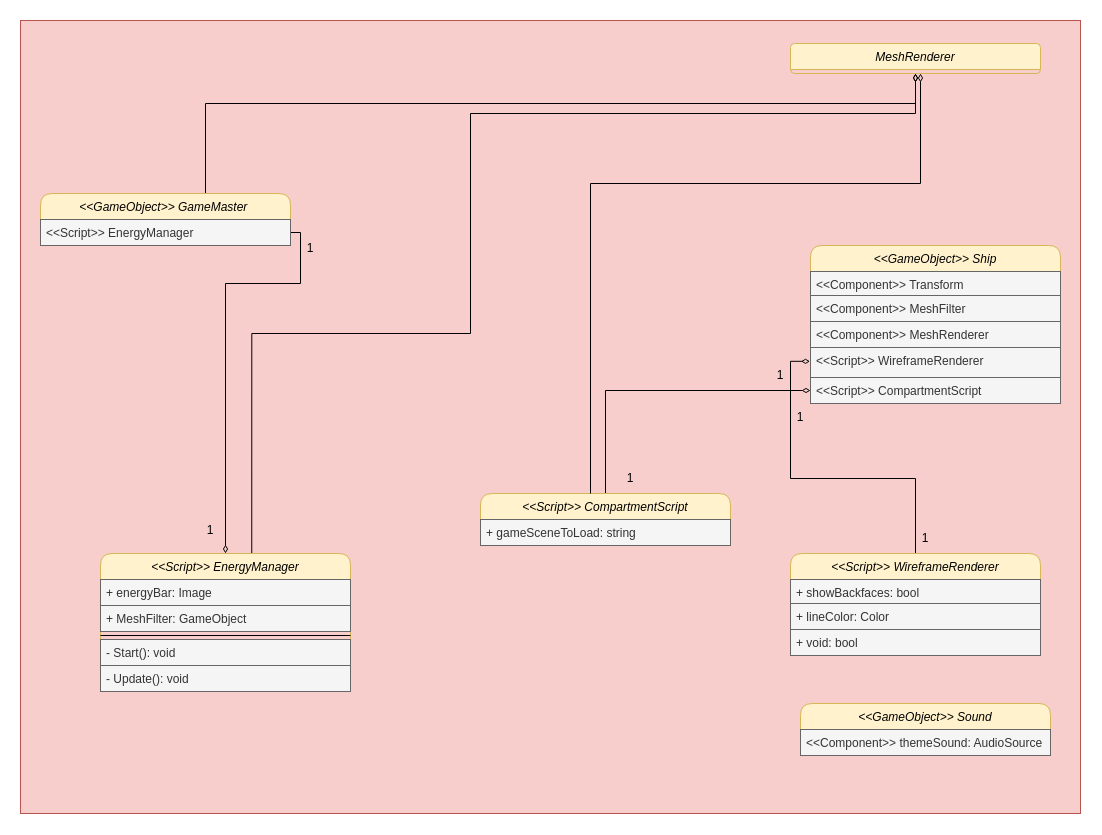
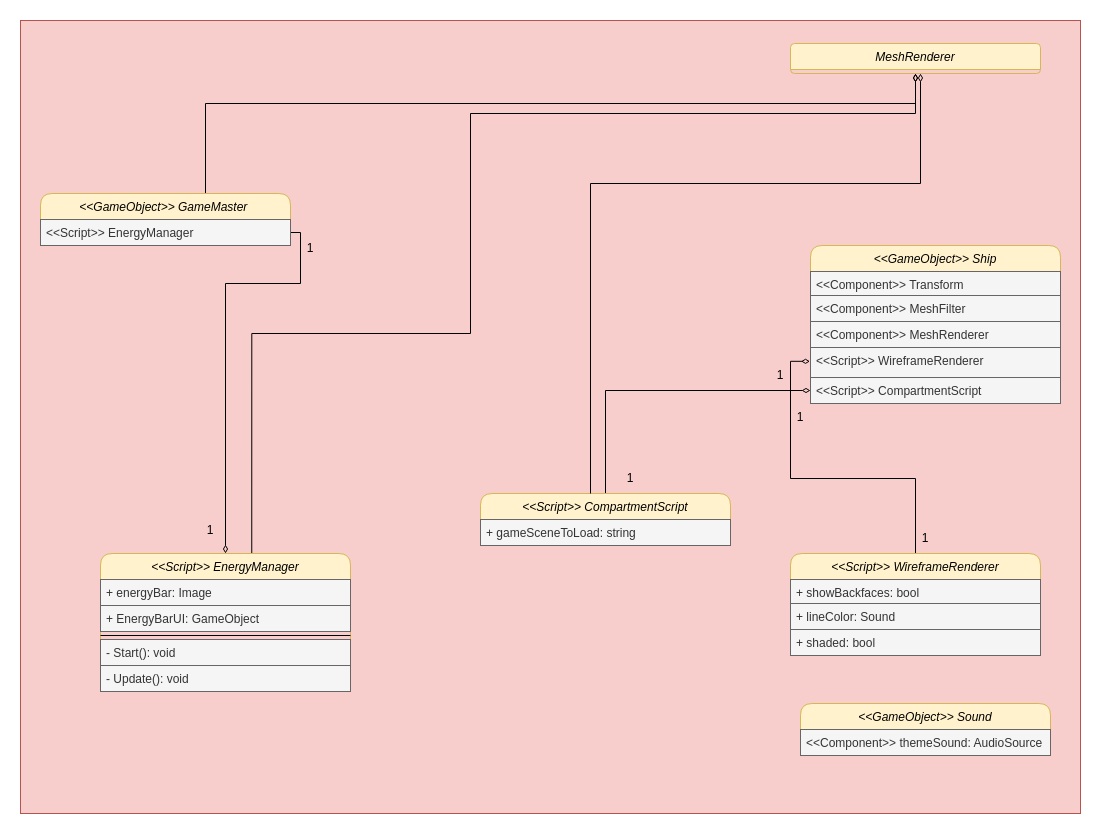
  <mxCell id="0" />
  <mxCell id="1" parent="0" />
  <mxCell id="2" value="" style="whiteSpace=wrap;html=1;verticalAlign=bottom;fillColor=#f8cecc;strokeColor=#b85450;" vertex="1" parent="1"><mxGeometry x="20" y="20" width="1060" height="793" as="geometry" /></mxCell>
  <mxCell id="3" style="edgeStyle=orthogonalEdgeStyle;rounded=0;orthogonalLoop=1;jettySize=auto;html=1;entryX=0.5;entryY=1;entryDx=0;entryDy=0;fontSize=30;startArrow=none;startFill=0;endArrow=diamondThin;endFill=0;strokeWidth=1;exitX=0.605;exitY=0.002;exitDx=0;exitDy=0;exitPerimeter=0;" edge="1" parent="1" source="5" target="11"><mxGeometry relative="1" as="geometry"><Array as="points"><mxPoint x="251" y="333" /><mxPoint x="470" y="333" /><mxPoint x="470" y="113" /><mxPoint x="915" y="113" /></Array></mxGeometry></mxCell>
  <mxCell id="4" style="edgeStyle=orthogonalEdgeStyle;rounded=0;orthogonalLoop=1;jettySize=auto;html=1;exitX=0.5;exitY=0;exitDx=0;exitDy=0;entryX=1;entryY=0.5;entryDx=0;entryDy=0;fontSize=30;startArrow=diamondThin;startFill=0;endArrow=none;endFill=0;strokeWidth=1;" edge="1" parent="1" source="5" target="14"><mxGeometry relative="1" as="geometry"><Array as="points"><mxPoint x="225" y="283" /><mxPoint x="300" y="283" /><mxPoint x="300" y="232" /></Array></mxGeometry></mxCell>
  <mxCell id="5" value="&lt;&lt;Script&gt;&gt; EnergyManager" style="swimlane;fontStyle=2;align=center;verticalAlign=top;childLayout=stackLayout;horizontal=1;startSize=26;horizontalStack=0;resizeParent=1;resizeLast=0;collapsible=1;marginBottom=0;rounded=1;shadow=0;strokeWidth=1;fillColor=#fff2cc;strokeColor=#d6b656;" parent="1" vertex="1"><mxGeometry x="100" y="553" width="250" height="138" as="geometry"><mxRectangle x="230" y="140" width="160" height="26" as="alternateBounds" /></mxGeometry></mxCell>
  <mxCell id="6" value="+ energyBar: Image " style="text;align=left;verticalAlign=top;spacingLeft=4;spacingRight=4;overflow=hidden;rotatable=0;points=[[0,0.5],[1,0.5]];portConstraint=eastwest;fillColor=#f5f5f5;fontColor=#333333;strokeColor=#666666;" parent="5" vertex="1"><mxGeometry y="26" width="250" height="26" as="geometry" /></mxCell>
- <mxCell id="7" value="+ MeshFilter: GameObject" style="text;align=left;verticalAlign=top;spacingLeft=4;spacingRight=4;overflow=hidden;rotatable=0;points=[[0,0.5],[1,0.5]];portConstraint=eastwest;fillColor=#f5f5f5;fontColor=#333333;strokeColor=#666666;" vertex="1" parent="5"><mxGeometry y="52" width="250" height="26" as="geometry" /></mxCell>
+ <mxCell id="7" value="+ EnergyBarUI: GameObject" style="text;align=left;verticalAlign=top;spacingLeft=4;spacingRight=4;overflow=hidden;rotatable=0;points=[[0,0.5],[1,0.5]];portConstraint=eastwest;fillColor=#f5f5f5;fontColor=#333333;strokeColor=#666666;" vertex="1" parent="5"><mxGeometry y="52" width="250" height="26" as="geometry" /></mxCell>
  <mxCell id="8" value="" style="line;html=1;strokeWidth=1;align=left;verticalAlign=middle;spacingTop=-1;spacingLeft=3;spacingRight=3;rotatable=0;labelPosition=right;points=[];portConstraint=eastwest;" vertex="1" parent="5"><mxGeometry y="78" width="250" height="8" as="geometry" /></mxCell>
  <mxCell id="9" value="- Start(): void" style="text;align=left;verticalAlign=top;spacingLeft=4;spacingRight=4;overflow=hidden;rotatable=0;points=[[0,0.5],[1,0.5]];portConstraint=eastwest;rounded=0;shadow=0;html=0;fillColor=#f5f5f5;fontColor=#333333;strokeColor=#666666;" parent="5" vertex="1"><mxGeometry y="86" width="250" height="26" as="geometry" /></mxCell>
  <mxCell id="10" value="- Update(): void" style="text;align=left;verticalAlign=top;spacingLeft=4;spacingRight=4;overflow=hidden;rotatable=0;points=[[0,0.5],[1,0.5]];portConstraint=eastwest;rounded=0;shadow=0;html=0;fillColor=#f5f5f5;fontColor=#333333;strokeColor=#666666;" parent="5" vertex="1"><mxGeometry y="112" width="250" height="26" as="geometry" /></mxCell>
  <mxCell id="11" value="MeshRenderer" style="swimlane;fontStyle=2;align=center;verticalAlign=top;childLayout=stackLayout;horizontal=1;startSize=26;horizontalStack=0;resizeParent=1;resizeLast=0;collapsible=1;marginBottom=0;rounded=1;shadow=0;strokeWidth=1;fillColor=#fff2cc;strokeColor=#d6b656;" vertex="1" parent="1"><mxGeometry x="790" y="43" width="250" height="30" as="geometry"><mxRectangle x="230" y="140" width="160" height="26" as="alternateBounds" /></mxGeometry></mxCell>
  <mxCell id="12" style="edgeStyle=orthogonalEdgeStyle;rounded=0;orthogonalLoop=1;jettySize=auto;html=1;entryX=0.5;entryY=1;entryDx=0;entryDy=0;fontSize=30;startArrow=none;startFill=0;endArrow=diamondThin;endFill=0;strokeWidth=1;" edge="1" parent="1" source="13" target="11"><mxGeometry relative="1" as="geometry"><Array as="points"><mxPoint x="205" y="103" /><mxPoint x="915" y="103" /></Array></mxGeometry></mxCell>
  <mxCell id="13" value="&lt;&lt;GameObject&gt;&gt; GameMaster " style="swimlane;fontStyle=2;align=center;verticalAlign=top;childLayout=stackLayout;horizontal=1;startSize=26;horizontalStack=0;resizeParent=1;resizeLast=0;collapsible=1;marginBottom=0;rounded=1;shadow=0;strokeWidth=1;fillColor=#fff2cc;strokeColor=#d6b656;" vertex="1" parent="1"><mxGeometry x="40" y="193" width="250" height="52" as="geometry"><mxRectangle x="230" y="140" width="160" height="26" as="alternateBounds" /></mxGeometry></mxCell>
  <mxCell id="14" value="&lt;&lt;Script&gt;&gt; EnergyManager" style="text;align=left;verticalAlign=top;spacingLeft=4;spacingRight=4;overflow=hidden;rotatable=0;points=[[0,0.5],[1,0.5]];portConstraint=eastwest;fillColor=#f5f5f5;fontColor=#333333;strokeColor=#666666;" vertex="1" parent="13"><mxGeometry y="26" width="250" height="26" as="geometry" /></mxCell>
  <mxCell id="15" value="1" style="text;html=1;strokeColor=none;fillColor=none;align=center;verticalAlign=middle;whiteSpace=wrap;rounded=0;" vertex="1" parent="1"><mxGeometry x="180" y="515" width="60" height="30" as="geometry" /></mxCell>
  <mxCell id="16" value="1&lt;br&gt;" style="text;html=1;strokeColor=none;fillColor=none;align=center;verticalAlign=middle;whiteSpace=wrap;rounded=0;" vertex="1" parent="1"><mxGeometry x="280" y="233" width="60" height="30" as="geometry" /></mxCell>
  <mxCell id="17" value="&lt;&lt;GameObject&gt;&gt; Ship" style="swimlane;fontStyle=2;align=center;verticalAlign=top;childLayout=stackLayout;horizontal=1;startSize=26;horizontalStack=0;resizeParent=1;resizeLast=0;collapsible=1;marginBottom=0;rounded=1;shadow=0;strokeWidth=1;fillColor=#fff2cc;strokeColor=#d6b656;" vertex="1" parent="1"><mxGeometry x="810" y="245" width="250" height="120" as="geometry"><mxRectangle x="230" y="140" width="160" height="26" as="alternateBounds" /></mxGeometry></mxCell>
  <mxCell id="18" value="&lt;&lt;Component&gt;&gt; Transform" style="text;align=left;verticalAlign=top;spacingLeft=4;spacingRight=4;overflow=hidden;rotatable=0;points=[[0,0.5],[1,0.5]];portConstraint=eastwest;fillColor=#f5f5f5;fontColor=#333333;strokeColor=#666666;" vertex="1" parent="17"><mxGeometry y="26" width="250" height="26" as="geometry" /></mxCell>
  <mxCell id="19" value="&lt;&lt;Component&gt;&gt; MeshFilter" style="text;align=left;verticalAlign=top;spacingLeft=4;spacingRight=4;overflow=hidden;rotatable=0;points=[[0,0.5],[1,0.5]];portConstraint=eastwest;fillColor=#f5f5f5;fontColor=#333333;strokeColor=#666666;" vertex="1" parent="1"><mxGeometry x="810" y="295" width="250" height="26" as="geometry" /></mxCell>
  <mxCell id="20" value="&lt;&lt;Component&gt;&gt; MeshRenderer" style="text;align=left;verticalAlign=top;spacingLeft=4;spacingRight=4;overflow=hidden;rotatable=0;points=[[0,0.5],[1,0.5]];portConstraint=eastwest;fillColor=#f5f5f5;fontColor=#333333;strokeColor=#666666;" vertex="1" parent="1"><mxGeometry x="810" y="321" width="250" height="26" as="geometry" /></mxCell>
  <mxCell id="21" value="&lt;&lt;Script&gt;&gt; WireframeRenderer" style="text;align=left;verticalAlign=top;spacingLeft=4;spacingRight=4;overflow=hidden;rotatable=0;points=[[0,0.5],[1,0.5]];portConstraint=eastwest;fillColor=#f5f5f5;fontColor=#333333;strokeColor=#666666;" vertex="1" parent="1"><mxGeometry x="810" y="347" width="250" height="56" as="geometry" /></mxCell>
  <mxCell id="22" style="edgeStyle=orthogonalEdgeStyle;rounded=0;orthogonalLoop=1;jettySize=auto;html=1;fontSize=30;startArrow=none;startFill=0;endArrow=diamondThin;endFill=0;strokeWidth=1;entryX=-0.002;entryY=0.247;entryDx=0;entryDy=0;entryPerimeter=0;" edge="1" parent="1" source="23" target="21"><mxGeometry relative="1" as="geometry"><Array as="points" /></mxGeometry></mxCell>
  <mxCell id="23" value="&lt;&lt;Script&gt;&gt; WireframeRenderer" style="swimlane;fontStyle=2;align=center;verticalAlign=top;childLayout=stackLayout;horizontal=1;startSize=26;horizontalStack=0;resizeParent=1;resizeLast=0;collapsible=1;marginBottom=0;rounded=1;shadow=0;strokeWidth=1;fillColor=#fff2cc;strokeColor=#d6b656;" vertex="1" parent="1"><mxGeometry x="790" y="553" width="250" height="100" as="geometry"><mxRectangle x="230" y="140" width="160" height="26" as="alternateBounds" /></mxGeometry></mxCell>
  <mxCell id="24" value="+ showBackfaces: bool" style="text;align=left;verticalAlign=top;spacingLeft=4;spacingRight=4;overflow=hidden;rotatable=0;points=[[0,0.5],[1,0.5]];portConstraint=eastwest;fillColor=#f5f5f5;fontColor=#333333;strokeColor=#666666;" vertex="1" parent="23"><mxGeometry y="26" width="250" height="26" as="geometry" /></mxCell>
- <mxCell id="25" value="+ lineColor: Color" style="text;align=left;verticalAlign=top;spacingLeft=4;spacingRight=4;overflow=hidden;rotatable=0;points=[[0,0.5],[1,0.5]];portConstraint=eastwest;fillColor=#f5f5f5;fontColor=#333333;strokeColor=#666666;" vertex="1" parent="1"><mxGeometry x="790" y="603" width="250" height="26" as="geometry" /></mxCell>
- <mxCell id="26" value="+ void: bool" style="text;align=left;verticalAlign=top;spacingLeft=4;spacingRight=4;overflow=hidden;rotatable=0;points=[[0,0.5],[1,0.5]];portConstraint=eastwest;fillColor=#f5f5f5;fontColor=#333333;strokeColor=#666666;" vertex="1" parent="1"><mxGeometry x="790" y="629" width="250" height="26" as="geometry" /></mxCell>
+ <mxCell id="25" value="+ lineColor: Sound" style="text;align=left;verticalAlign=top;spacingLeft=4;spacingRight=4;overflow=hidden;rotatable=0;points=[[0,0.5],[1,0.5]];portConstraint=eastwest;fillColor=#f5f5f5;fontColor=#333333;strokeColor=#666666;" vertex="1" parent="1"><mxGeometry x="790" y="603" width="250" height="26" as="geometry" /></mxCell>
+ <mxCell id="26" value="+ shaded: bool" style="text;align=left;verticalAlign=top;spacingLeft=4;spacingRight=4;overflow=hidden;rotatable=0;points=[[0,0.5],[1,0.5]];portConstraint=eastwest;fillColor=#f5f5f5;fontColor=#333333;strokeColor=#666666;" vertex="1" parent="1"><mxGeometry x="790" y="629" width="250" height="26" as="geometry" /></mxCell>
  <mxCell id="27" value="1&lt;br&gt;" style="text;html=1;strokeColor=none;fillColor=none;align=center;verticalAlign=middle;whiteSpace=wrap;rounded=0;" vertex="1" parent="1"><mxGeometry x="750" y="360" width="60" height="30" as="geometry" /></mxCell>
  <mxCell id="28" value="1&lt;br&gt;" style="text;html=1;strokeColor=none;fillColor=none;align=center;verticalAlign=middle;whiteSpace=wrap;rounded=0;" vertex="1" parent="1"><mxGeometry x="895" y="523" width="60" height="30" as="geometry" /></mxCell>
  <mxCell id="29" value="&lt;&lt;GameObject&gt;&gt; Sound" style="swimlane;fontStyle=2;align=center;verticalAlign=top;childLayout=stackLayout;horizontal=1;startSize=26;horizontalStack=0;resizeParent=1;resizeLast=0;collapsible=1;marginBottom=0;rounded=1;shadow=0;strokeWidth=1;fillColor=#fff2cc;strokeColor=#d6b656;" vertex="1" parent="1"><mxGeometry x="800" y="703" width="250" height="52" as="geometry"><mxRectangle x="230" y="140" width="160" height="26" as="alternateBounds" /></mxGeometry></mxCell>
  <mxCell id="30" value="&lt;&lt;Component&gt;&gt; themeSound: AudioSource" style="text;align=left;verticalAlign=top;spacingLeft=4;spacingRight=4;overflow=hidden;rotatable=0;points=[[0,0.5],[1,0.5]];portConstraint=eastwest;fillColor=#f5f5f5;fontColor=#333333;strokeColor=#666666;" vertex="1" parent="29"><mxGeometry y="26" width="250" height="26" as="geometry" /></mxCell>
  <mxCell id="31" value="&lt;&lt;Script&gt;&gt; CompartmentScript" style="text;align=left;verticalAlign=top;spacingLeft=4;spacingRight=4;overflow=hidden;rotatable=0;points=[[0,0.5],[1,0.5]];portConstraint=eastwest;fillColor=#f5f5f5;fontColor=#333333;strokeColor=#666666;" vertex="1" parent="1"><mxGeometry x="810" y="377" width="250" height="26" as="geometry" /></mxCell>
  <mxCell id="32" style="edgeStyle=orthogonalEdgeStyle;rounded=0;orthogonalLoop=1;jettySize=auto;html=1;exitX=0.5;exitY=0;exitDx=0;exitDy=0;entryX=0;entryY=0.5;entryDx=0;entryDy=0;fontSize=30;startArrow=none;startFill=0;endArrow=diamondThin;endFill=0;strokeWidth=1;" edge="1" parent="1" source="33" target="31"><mxGeometry relative="1" as="geometry" /></mxCell>
  <mxCell id="33" value="&lt;&lt;Script&gt;&gt; CompartmentScript" style="swimlane;fontStyle=2;align=center;verticalAlign=top;childLayout=stackLayout;horizontal=1;startSize=26;horizontalStack=0;resizeParent=1;resizeLast=0;collapsible=1;marginBottom=0;rounded=1;shadow=0;strokeWidth=1;fillColor=#fff2cc;strokeColor=#d6b656;" vertex="1" parent="1"><mxGeometry x="480" y="493" width="250" height="52" as="geometry"><mxRectangle x="230" y="140" width="160" height="26" as="alternateBounds" /></mxGeometry></mxCell>
  <mxCell id="34" value="+ gameSceneToLoad: string" style="text;align=left;verticalAlign=top;spacingLeft=4;spacingRight=4;overflow=hidden;rotatable=0;points=[[0,0.5],[1,0.5]];portConstraint=eastwest;fillColor=#f5f5f5;fontColor=#333333;strokeColor=#666666;" vertex="1" parent="33"><mxGeometry y="26" width="250" height="26" as="geometry" /></mxCell>
  <mxCell id="35" value="1&lt;br&gt;" style="text;html=1;strokeColor=none;fillColor=none;align=center;verticalAlign=middle;whiteSpace=wrap;rounded=0;" vertex="1" parent="1"><mxGeometry x="770" y="402" width="60" height="30" as="geometry" /></mxCell>
  <mxCell id="36" style="edgeStyle=orthogonalEdgeStyle;rounded=0;orthogonalLoop=1;jettySize=auto;html=1;fontSize=30;startArrow=none;startFill=0;endArrow=diamondThin;endFill=0;strokeWidth=1;" edge="1" parent="1"><mxGeometry relative="1" as="geometry"><mxPoint x="920" y="73" as="targetPoint" /><mxPoint x="590" y="493" as="sourcePoint" /><Array as="points"><mxPoint x="590" y="493" /><mxPoint x="590" y="183" /><mxPoint x="920" y="183" /></Array></mxGeometry></mxCell>
  <mxCell id="37" value="1&lt;br&gt;" style="text;html=1;strokeColor=none;fillColor=none;align=center;verticalAlign=middle;whiteSpace=wrap;rounded=0;" vertex="1" parent="1"><mxGeometry x="600" y="463" width="60" height="30" as="geometry" /></mxCell>
